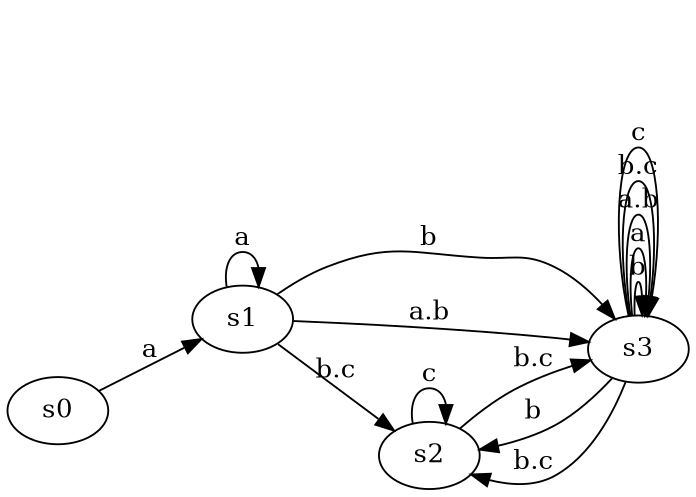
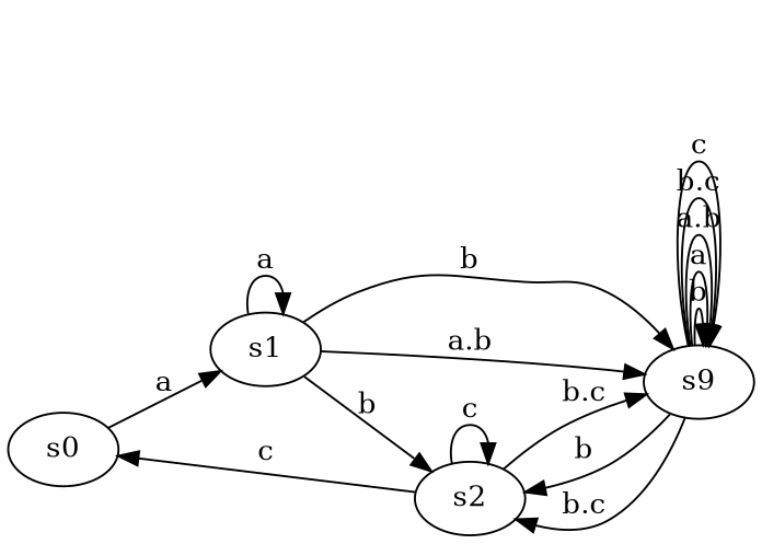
  digraph {
    rankdir=LR
    s0
    s1
    s2
-   s3
+   s3 [label=s9]
    s0 -> s1 [label=a]
    s1 -> s1 [label=a]
-   s1 -> s2 [label="b.c"]
+   s1 -> s2 [label=b]
    s1 -> s3 [label=b]
    s1 -> s3 [label="a.b"]
+   s2 -> s0 [label=c]
    s2 -> s2 [label=c]
    s2 -> s3 [label="b.c"]
    s3 -> s2 [label=b]
    s3 -> s2 [label="b.c"]
    s3 -> s3 [label=b]
    s3 -> s3 [label=a]
    s3 -> s3 [label="a.b"]
    s3 -> s3 [label="b.c"]
    s3 -> s3 [label=c]
  }
